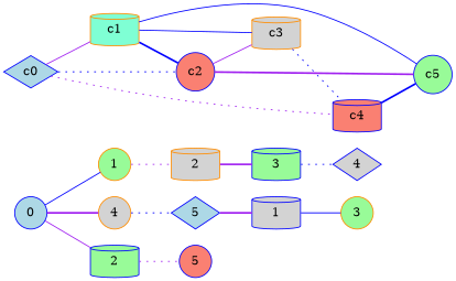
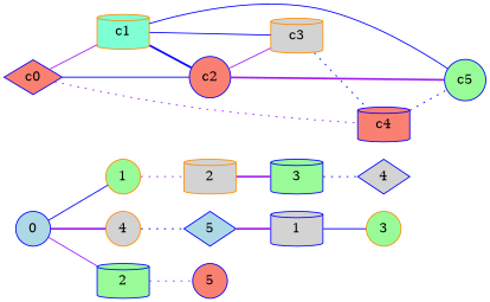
  graph {
    rankdir=LR
    node [color=blue fillcolor=palegreen shape=circle style=filled]
    edge [color=blue style=solid]
    n1 [fillcolor=lightblue label=0]
    n2 [color=darkorange label=1]
    n3 [color=darkorange fillcolor=lightgrey label=4]
    n4 [label=2 shape=cylinder]
    n5 [color=darkorange fillcolor=lightgrey label=2 shape=cylinder]
    n6 [fillcolor=lightblue label=5 shape=diamond]
    n7 [fillcolor=salmon label=5]
    n8 [label=3 shape=cylinder]
    n9 [fillcolor=lightgrey label=4 shape=diamond]
    n10 [fillcolor=lightgrey label=1 shape=cylinder]
    n11 [color=darkorange label=3]
-   c0 [fillcolor=lightblue shape=diamond]
+   c0 [fillcolor=salmon shape=diamond]
    c1 [color=darkorange fillcolor=aquamarine shape=cylinder]
    c2 [fillcolor=salmon]
    c4 [fillcolor=salmon shape=cylinder]
    c3 [color=darkorange fillcolor=lightgrey shape=cylinder]
    c5
    n1 -- n2
    n1 -- n3 [color=purple style=bold]
    n1 -- n4 [color=purple]
    n2 -- n5 [color=purple style=dotted]
    n3 -- n6 [style=dotted]
    n4 -- n7 [color=purple style=dotted]
    n5 -- n8 [color=purple style=bold]
    n6 -- n10 [color=purple style=bold]
    n8 -- n9 [style=dotted]
    n10 -- n11
    c0 -- c1 [color=purple]
-   c0 -- c2 [style=dotted]
+   c0 -- c2
    c0 -- c4 [color=purple style=dotted]
    c1 -- c2 [style=bold]
    c1 -- c3
    c1 -- c5
    c2 -- c3 [color=purple]
    c2 -- c5 [color=purple style=bold]
-   c4 -- c5 [style=bold]
+   c4 -- c5 [style=dotted]
    c3 -- c4 [style=dotted]
  }
